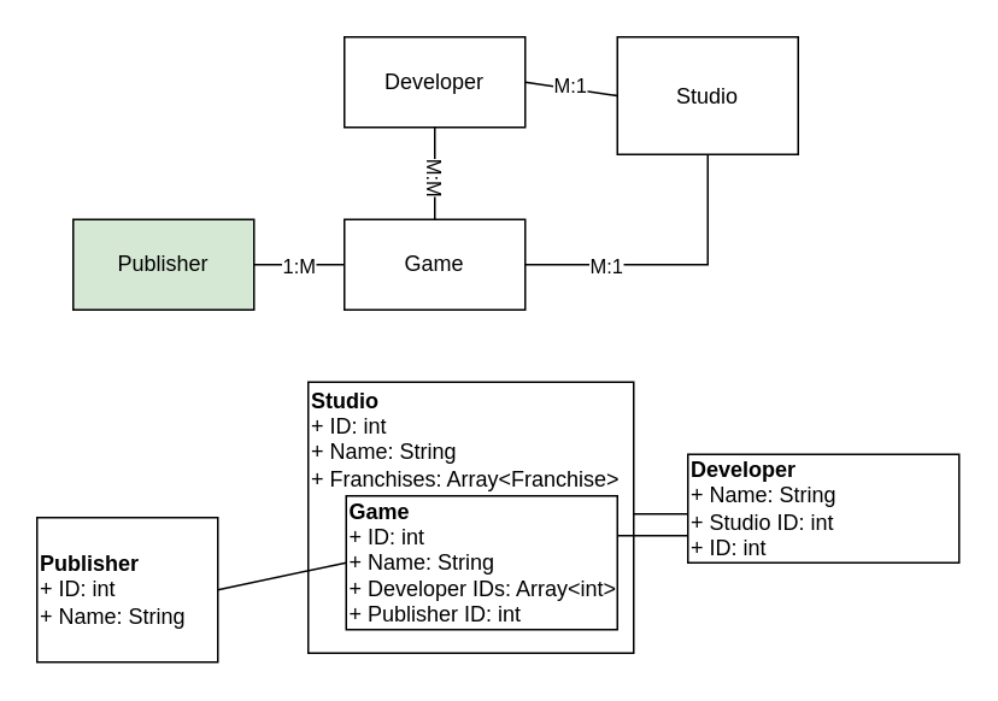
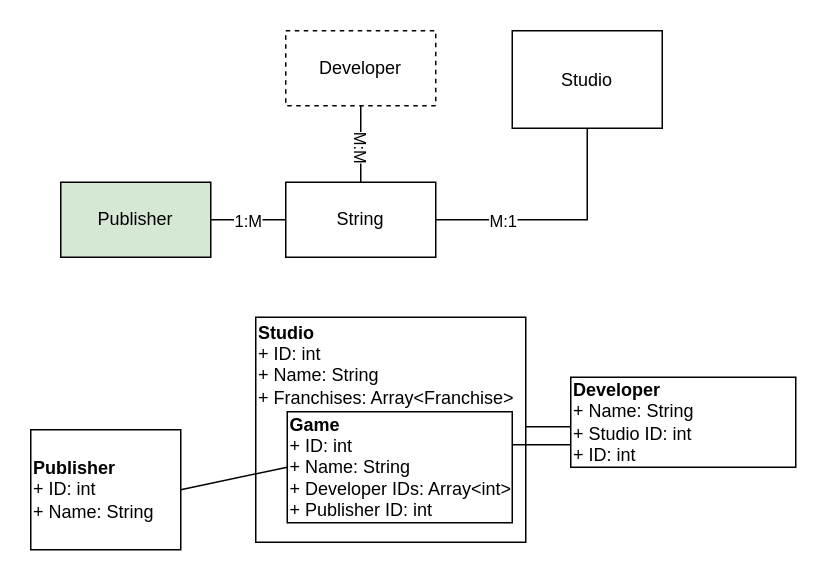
  <mxCell id="0" />
  <mxCell id="1" parent="0" />
  <mxCell id="2" value="Publisher" style="rounded=0;whiteSpace=wrap;html=1;fillColor=#d5e8d4;" parent="1" vertex="1"><mxGeometry x="40" y="121" width="100" height="50" as="geometry" /></mxCell>
  <mxCell id="3" value="Studio" style="rounded=0;whiteSpace=wrap;html=1;" parent="1" vertex="1"><mxGeometry x="341" y="20" width="100" height="65" as="geometry" /></mxCell>
  <mxCell id="4" style="rounded=0;orthogonalLoop=1;jettySize=auto;html=1;entryX=1;entryY=0.5;entryDx=0;entryDy=0;endArrow=none;endFill=0;exitX=0;exitY=0.5;exitDx=0;exitDy=0;" parent="1" source="8" target="2" edge="1"><mxGeometry relative="1" as="geometry" /></mxCell>
  <mxCell id="5" value="1:M" style="edgeLabel;html=1;align=center;verticalAlign=middle;resizable=0;points=[];" parent="4" vertex="1" connectable="0"><mxGeometry x="-0.527" y="-1" relative="1" as="geometry"><mxPoint x="-14" y="1" as="offset" /></mxGeometry></mxCell>
  <mxCell id="6" value="" style="edgeStyle=orthogonalEdgeStyle;rounded=0;orthogonalLoop=1;jettySize=auto;html=1;endArrow=none;endFill=0;entryX=0.5;entryY=1;entryDx=0;entryDy=0;" parent="1" source="8" target="3" edge="1"><mxGeometry relative="1" as="geometry"><mxPoint x="340" y="146" as="targetPoint" /></mxGeometry></mxCell>
  <mxCell id="7" value="M:1" style="edgeLabel;html=1;align=center;verticalAlign=middle;resizable=0;points=[];" parent="6" vertex="1" connectable="0"><mxGeometry x="-0.046" y="-2" relative="1" as="geometry"><mxPoint x="-33" y="-2" as="offset" /></mxGeometry></mxCell>
- <mxCell id="8" value="Game" style="rounded=0;whiteSpace=wrap;html=1;" parent="1" vertex="1"><mxGeometry x="190" y="121" width="100" height="50" as="geometry" /></mxCell>
- <mxCell id="9" style="rounded=0;orthogonalLoop=1;jettySize=auto;html=1;endArrow=none;endFill=0;entryX=0;entryY=0.5;entryDx=0;entryDy=0;exitX=1;exitY=0.5;exitDx=0;exitDy=0;" parent="1" source="13" target="3" edge="1"><mxGeometry relative="1" as="geometry" /></mxCell>
- <mxCell id="10" value="M:1" style="edgeLabel;html=1;align=center;verticalAlign=middle;resizable=0;points=[];" parent="9" vertex="1" connectable="0"><mxGeometry x="-0.339" y="1" relative="1" as="geometry"><mxPoint x="8" as="offset" /></mxGeometry></mxCell>
+ <mxCell id="8" value="String" style="rounded=0;whiteSpace=wrap;html=1;" parent="1" vertex="1"><mxGeometry x="190" y="121" width="100" height="50" as="geometry" /></mxCell>
  <mxCell id="11" style="rounded=0;orthogonalLoop=1;jettySize=auto;html=1;endArrow=none;endFill=0;" parent="1" source="13" target="8" edge="1"><mxGeometry relative="1" as="geometry" /></mxCell>
  <mxCell id="12" value="M:M" style="edgeLabel;html=1;align=center;verticalAlign=middle;resizable=0;points=[];rotation=90;" parent="11" vertex="1" connectable="0"><mxGeometry x="0.049" y="-2" relative="1" as="geometry"><mxPoint x="3" as="offset" /></mxGeometry></mxCell>
- <mxCell id="13" value="Developer" style="rounded=0;whiteSpace=wrap;html=1;" parent="1" vertex="1"><mxGeometry x="190" y="20" width="100" height="50" as="geometry" /></mxCell>
+ <mxCell id="13" value="Developer" style="rounded=0;whiteSpace=wrap;html=1;dashed=1;" parent="1" vertex="1"><mxGeometry x="190" y="20" width="100" height="50" as="geometry" /></mxCell>
  <mxCell id="14" value="&lt;div align=&quot;left&quot;&gt;&lt;b&gt;Publisher&lt;/b&gt;&lt;/div&gt;&lt;div align=&quot;left&quot;&gt;+ ID: int&lt;br&gt;&lt;/div&gt;&lt;div align=&quot;left&quot;&gt;+ Name: String&lt;/div&gt;" style="rounded=0;whiteSpace=wrap;html=1;align=left;" parent="1" vertex="1"><mxGeometry x="20" y="286" width="100" height="80" as="geometry" /></mxCell>
  <mxCell id="15" value="&lt;div align=&quot;left&quot;&gt;&lt;b&gt;Studio&lt;/b&gt;&lt;/div&gt;+ ID: int&lt;br&gt;&lt;div align=&quot;left&quot;&gt;+ Name: String&lt;/div&gt;&lt;div&gt;+ Franchises: Array&amp;lt;Franchise&amp;gt;&lt;/div&gt;&lt;div&gt;&lt;br&gt;&lt;/div&gt;&lt;div&gt;&lt;br&gt;&lt;/div&gt;&lt;div&gt;&lt;br&gt;&lt;/div&gt;&lt;div&gt;&lt;br&gt;&lt;/div&gt;&lt;div&gt;&lt;br&gt;&lt;/div&gt;&lt;div&gt;&lt;br&gt;&lt;/div&gt;" style="rounded=0;whiteSpace=wrap;html=1;align=left;" parent="1" vertex="1"><mxGeometry x="170" y="211" width="180" height="150" as="geometry" /></mxCell>
  <mxCell id="16" style="rounded=0;orthogonalLoop=1;jettySize=auto;html=1;endArrow=none;endFill=0;entryX=1;entryY=0.5;entryDx=0;entryDy=0;exitX=0;exitY=0.5;exitDx=0;exitDy=0;" parent="1" source="18" target="14" edge="1"><mxGeometry relative="1" as="geometry" /></mxCell>
  <mxCell id="17" style="edgeStyle=orthogonalEdgeStyle;rounded=0;orthogonalLoop=1;jettySize=auto;html=1;entryX=0;entryY=0.75;entryDx=0;entryDy=0;endArrow=none;endFill=0;" parent="1" source="18" target="20" edge="1"><mxGeometry relative="1" as="geometry"><Array as="points"><mxPoint x="360" y="296" /><mxPoint x="360" y="296" /></Array></mxGeometry></mxCell>
  <mxCell id="18" value="&lt;div align=&quot;left&quot;&gt;&lt;b&gt;Game&lt;/b&gt;&lt;br&gt;&lt;/div&gt;&lt;div align=&quot;left&quot;&gt;+ ID: int&lt;br&gt;&lt;/div&gt;&lt;div align=&quot;left&quot;&gt;+ Name: String&lt;/div&gt;&lt;div align=&quot;left&quot;&gt;+ Developer IDs: Array&amp;lt;int&amp;gt;&lt;br&gt;&lt;/div&gt;+ Publisher ID: int" style="rounded=0;whiteSpace=wrap;html=1;align=left;" parent="1" vertex="1"><mxGeometry x="191" y="274" width="150" height="74" as="geometry" /></mxCell>
  <mxCell id="19" style="edgeStyle=orthogonalEdgeStyle;rounded=0;orthogonalLoop=1;jettySize=auto;html=1;entryX=1;entryY=0.5;entryDx=0;entryDy=0;endArrow=none;endFill=0;" edge="1" parent="1"><mxGeometry relative="1" as="geometry"><mxPoint x="380" y="289" as="sourcePoint" /><mxPoint x="350" y="284" as="targetPoint" /><Array as="points"><mxPoint x="380" y="284" /></Array></mxGeometry></mxCell>
  <mxCell id="20" value="&lt;div align=&quot;left&quot;&gt;&lt;b&gt;Developer&lt;/b&gt;&lt;/div&gt;&lt;div align=&quot;left&quot;&gt;+ Name: String&lt;/div&gt;&lt;div align=&quot;left&quot;&gt;+ Studio ID: int&lt;br&gt;&lt;div align=&quot;left&quot;&gt;+ ID: int &lt;br&gt;&lt;/div&gt;&lt;/div&gt;" style="rounded=0;whiteSpace=wrap;html=1;align=left;" parent="1" vertex="1"><mxGeometry x="380" y="251" width="150" height="60" as="geometry" /></mxCell>
